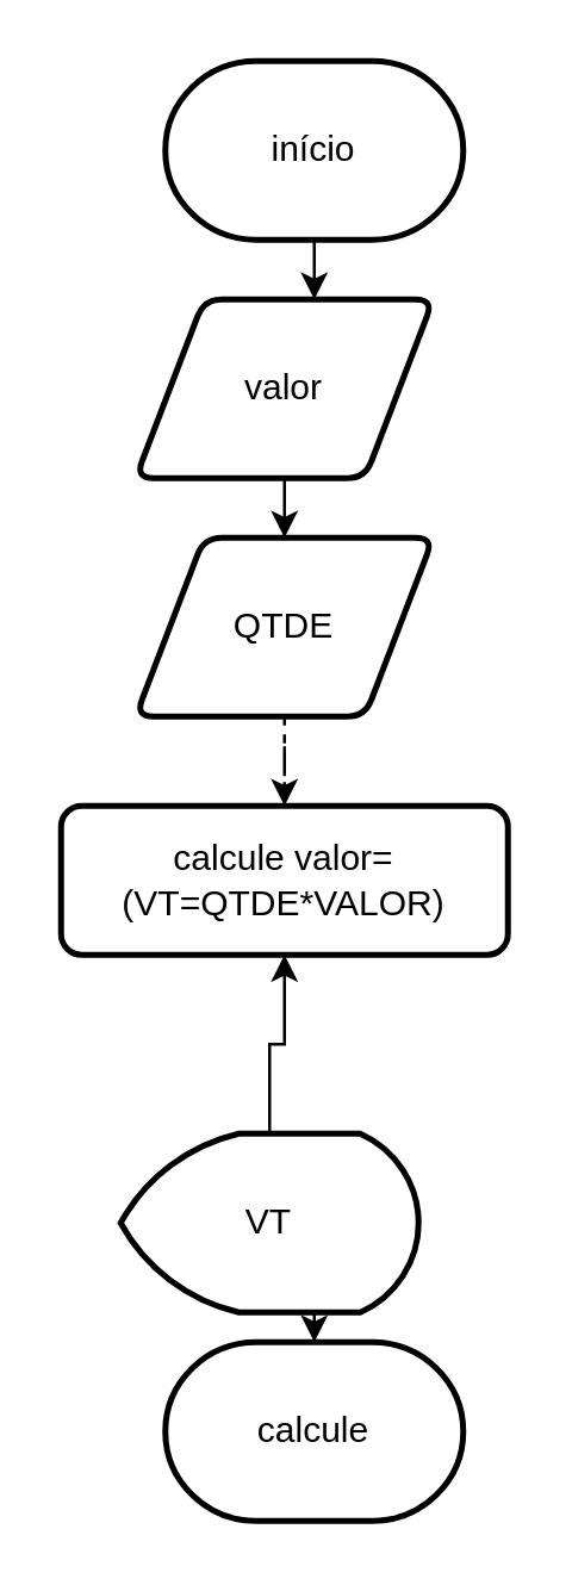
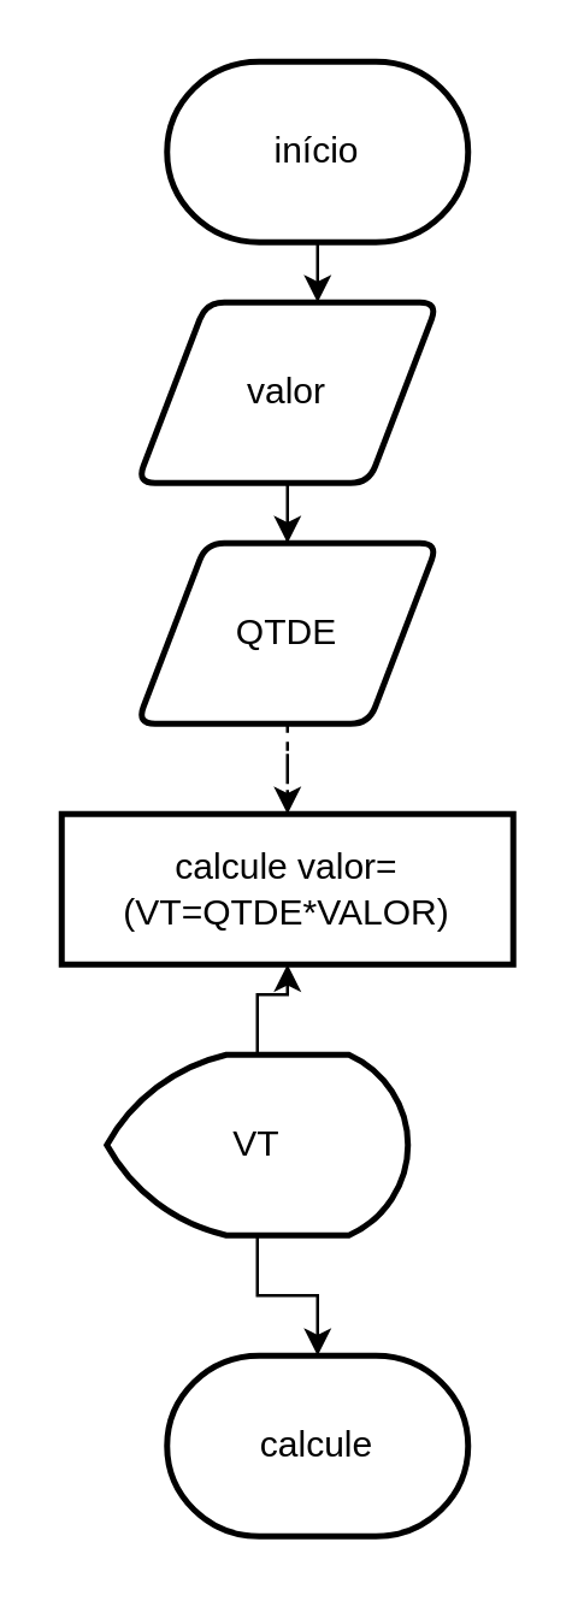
  <mxCell id="0" />
  <mxCell id="1" parent="0" />
  <mxCell id="2" style="edgeStyle=orthogonalEdgeStyle;rounded=0;orthogonalLoop=1;jettySize=auto;html=1;exitX=0.5;exitY=1;exitDx=0;exitDy=0;exitPerimeter=0;entryX=0.6;entryY=0;entryDx=0;entryDy=0;entryPerimeter=0;" parent="1" source="3" target="5" edge="1"><mxGeometry relative="1" as="geometry" /></mxCell>
  <mxCell id="3" value="início" style="strokeWidth=2;html=1;shape=mxgraph.flowchart.terminator;whiteSpace=wrap;" parent="1" vertex="1"><mxGeometry x="55" y="20" width="100" height="60" as="geometry" /></mxCell>
  <mxCell id="4" style="edgeStyle=orthogonalEdgeStyle;rounded=0;orthogonalLoop=1;jettySize=auto;html=1;exitX=0.5;exitY=1;exitDx=0;exitDy=0;" parent="1" source="5" target="7" edge="1"><mxGeometry relative="1" as="geometry" /></mxCell>
  <mxCell id="5" value="valor" style="shape=parallelogram;html=1;strokeWidth=2;perimeter=parallelogramPerimeter;whiteSpace=wrap;rounded=1;arcSize=12;size=0.23;" parent="1" vertex="1"><mxGeometry x="45" y="100" width="100" height="60" as="geometry" /></mxCell>
  <mxCell id="6" style="edgeStyle=orthogonalEdgeStyle;rounded=0;orthogonalLoop=1;jettySize=auto;html=1;exitX=0.5;exitY=1;exitDx=0;exitDy=0;dashed=1;" parent="1" source="7" target="9" edge="1"><mxGeometry relative="1" as="geometry" /></mxCell>
  <mxCell id="7" value="QTDE" style="shape=parallelogram;html=1;strokeWidth=2;perimeter=parallelogramPerimeter;whiteSpace=wrap;rounded=1;arcSize=12;size=0.23;" parent="1" vertex="1"><mxGeometry x="45" y="180" width="100" height="60" as="geometry" /></mxCell>
  <mxCell id="8" style="edgeStyle=orthogonalEdgeStyle;rounded=0;orthogonalLoop=1;jettySize=auto;html=1;exitX=0.5;exitY=1;exitDx=0;exitDy=0;exitPerimeter=0;" parent="1" source="3" target="3" edge="1"><mxGeometry relative="1" as="geometry" /></mxCell>
- <mxCell id="9" value="calcule valor=(VT=QTDE*VALOR)" style="rounded=1;whiteSpace=wrap;html=1;absoluteArcSize=1;arcSize=14;strokeWidth=2;" parent="1" vertex="1"><mxGeometry x="20" y="270" width="150" height="50" as="geometry" /></mxCell>
+ <mxCell id="9" value="calcule valor=(VT=QTDE*VALOR)" style="whiteSpace=wrap;html=1;absoluteArcSize=1;arcSize=14;strokeWidth=2;rounded=0;" parent="1" vertex="1"><mxGeometry x="20" y="270" width="150" height="50" as="geometry" /></mxCell>
  <mxCell id="10" style="edgeStyle=orthogonalEdgeStyle;rounded=0;orthogonalLoop=1;jettySize=auto;html=1;exitX=0.5;exitY=1;exitDx=0;exitDy=0;exitPerimeter=0;entryX=0.5;entryY=0;entryDx=0;entryDy=0;entryPerimeter=0;" parent="1" source="12" target="13" edge="1"><mxGeometry relative="1" as="geometry" /></mxCell>
  <mxCell id="11" style="edgeStyle=orthogonalEdgeStyle;rounded=0;orthogonalLoop=1;jettySize=auto;html=1;exitX=0.5;exitY=0;exitDx=0;exitDy=0;exitPerimeter=0;" parent="1" source="12" target="9" edge="1"><mxGeometry relative="1" as="geometry" /></mxCell>
- <mxCell id="12" value="VT" style="strokeWidth=2;html=1;shape=mxgraph.flowchart.display;whiteSpace=wrap;" parent="1" vertex="1"><mxGeometry x="40" y="380" width="100" height="60" as="geometry" /></mxCell>
+ <mxCell id="12" value="VT" style="strokeWidth=2;html=1;shape=mxgraph.flowchart.display;whiteSpace=wrap;" parent="1" vertex="1"><mxGeometry x="35" y="350" width="100" height="60" as="geometry" /></mxCell>
  <mxCell id="13" value="calcule" style="strokeWidth=2;html=1;shape=mxgraph.flowchart.terminator;whiteSpace=wrap;" parent="1" vertex="1"><mxGeometry x="55" y="450" width="100" height="60" as="geometry" /></mxCell>
